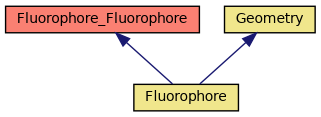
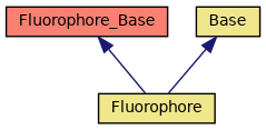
  digraph {
    node [color=black fillcolor=khaki fontname=Helvetica fontsize=10 shape=record style=filled]
    edge [color=midnightblue dir=back fontname=Helvetica fontsize=10 labelfontname=Helvetica labelfontsize=10 style=solid]
-   n1 [fillcolor=salmon fontcolor=black height=0.2 label=Fluorophore_Fluorophore width=0.4]
+   n1 [fillcolor=salmon fontcolor=black height=0.2 label=Fluorophore_Base width=0.4]
    n2 [height=0.2 label=Fluorophore width=0.4]
-   n3 [height=0.2 label=Geometry width=0.4]
+   n3 [height=0.2 label=Base width=0.4]
    n1 -> n2
    n3 -> n2
  }
